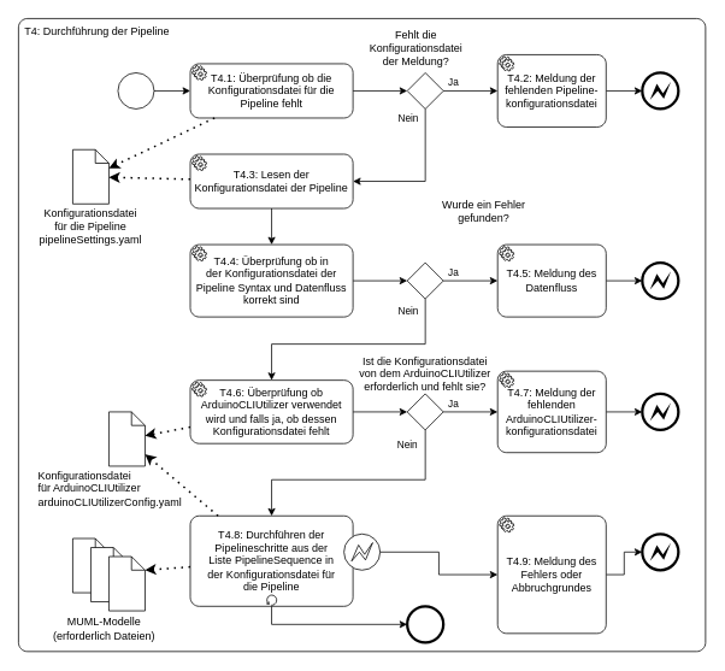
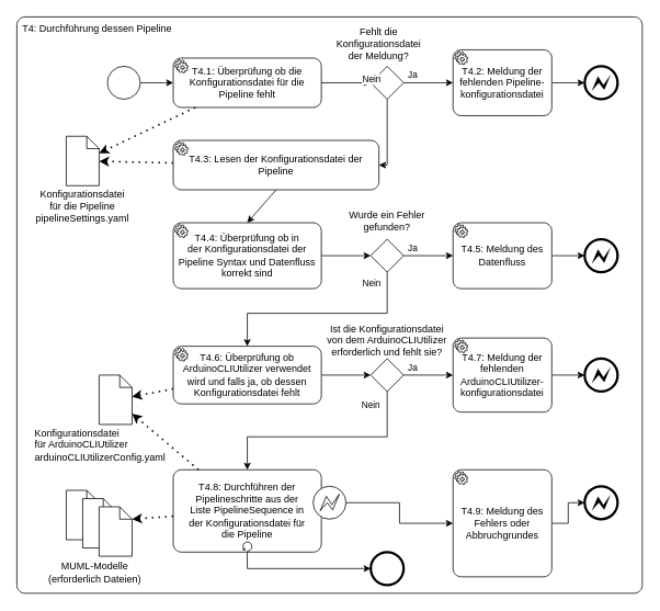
  <mxCell id="0" />
  <mxCell id="1" parent="0" />
- <mxCell id="2" value="T4: Durchführung der Pipeline" style="points=[[0.25,0,0],[0.5,0,0],[0.75,0,0],[1,0.25,0],[1,0.5,0],[1,0.75,0],[0.75,1,0],[0.5,1,0],[0.25,1,0],[0,0.75,0],[0,0.5,0],[0,0.25,0]];shape=mxgraph.bpmn.task;whiteSpace=wrap;rectStyle=rounded;size=10;html=1;container=1;expand=0;collapsible=0;taskMarker=abstract;strokeColor=default;align=left;verticalAlign=top;spacingLeft=5;fontFamily=Helvetica;fontSize=12;fontColor=default;fillColor=default;" parent="1" vertex="1"><mxGeometry x="20" y="20" width="760" height="700" as="geometry" /></mxCell>
+ <mxCell id="2" value="T4: Durchführung dessen Pipeline" style="points=[[0.25,0,0],[0.5,0,0],[0.75,0,0],[1,0.25,0],[1,0.5,0],[1,0.75,0],[0.75,1,0],[0.5,1,0],[0.25,1,0],[0,0.75,0],[0,0.5,0],[0,0.25,0]];shape=mxgraph.bpmn.task;whiteSpace=wrap;rectStyle=rounded;size=10;html=1;container=1;expand=0;collapsible=0;taskMarker=abstract;strokeColor=default;align=left;verticalAlign=top;spacingLeft=5;fontFamily=Helvetica;fontSize=12;fontColor=default;fillColor=default;" parent="1" vertex="1"><mxGeometry x="20" y="20" width="760" height="700" as="geometry" /></mxCell>
  <mxCell id="3" style="edgeStyle=orthogonalEdgeStyle;rounded=0;orthogonalLoop=1;jettySize=auto;html=1;" parent="1" source="4" target="6" edge="1"><mxGeometry relative="1" as="geometry" /></mxCell>
  <mxCell id="4" value="" style="points=[[0.145,0.145,0],[0.5,0,0],[0.855,0.145,0],[1,0.5,0],[0.855,0.855,0],[0.5,1,0],[0.145,0.855,0],[0,0.5,0]];shape=mxgraph.bpmn.event;html=1;verticalLabelPosition=bottom;labelBackgroundColor=#ffffff;verticalAlign=top;align=center;perimeter=ellipsePerimeter;outlineConnect=0;aspect=fixed;outline=standard;symbol=general;" parent="1" vertex="1"><mxGeometry x="130" y="80" width="40" height="40" as="geometry" /></mxCell>
  <mxCell id="5" style="edgeStyle=orthogonalEdgeStyle;rounded=0;orthogonalLoop=1;jettySize=auto;html=1;" parent="1" source="6" target="7" edge="1"><mxGeometry relative="1" as="geometry" /></mxCell>
  <mxCell id="6" value="T4.1: Überprüfung ob die Konfigurationsdatei für die Pipeline fehlt" style="points=[[0.25,0,0],[0.5,0,0],[0.75,0,0],[1,0.25,0],[1,0.5,0],[1,0.75,0],[0.75,1,0],[0.5,1,0],[0.25,1,0],[0,0.75,0],[0,0.5,0],[0,0.25,0]];shape=mxgraph.bpmn.task;whiteSpace=wrap;rectStyle=rounded;size=10;html=1;container=1;expand=0;collapsible=0;taskMarker=service;" parent="1" vertex="1"><mxGeometry x="210" y="70" width="180" height="60" as="geometry" /></mxCell>
  <mxCell id="7" value="" style="points=[[0.25,0.25,0],[0.5,0,0],[0.75,0.25,0],[1,0.5,0],[0.75,0.75,0],[0.5,1,0],[0.25,0.75,0],[0,0.5,0]];shape=mxgraph.bpmn.gateway2;html=1;verticalLabelPosition=bottom;labelBackgroundColor=#ffffff;verticalAlign=top;align=center;perimeter=rhombusPerimeter;outlineConnect=0;outline=none;symbol=none;" parent="1" vertex="1"><mxGeometry x="450" y="80" width="40" height="40" as="geometry" /></mxCell>
  <mxCell id="8" value="" style="points=[[0.145,0.145,0],[0.5,0,0],[0.855,0.145,0],[1,0.5,0],[0.855,0.855,0],[0.5,1,0],[0.145,0.855,0],[0,0.5,0]];shape=mxgraph.bpmn.event;html=1;verticalLabelPosition=bottom;labelBackgroundColor=#ffffff;verticalAlign=top;align=center;perimeter=ellipsePerimeter;outlineConnect=0;aspect=fixed;outline=end;symbol=error;" parent="1" vertex="1"><mxGeometry x="710" y="80" width="40" height="40" as="geometry" /></mxCell>
  <mxCell id="9" value="Fehlt die Konfigurationsdatei der Meldung?" style="text;html=1;align=center;verticalAlign=middle;whiteSpace=wrap;rounded=0;" parent="1" vertex="1"><mxGeometry x="400" y="30" width="120" height="45" as="geometry" /></mxCell>
  <mxCell id="10" style="edgeStyle=orthogonalEdgeStyle;rounded=0;orthogonalLoop=1;jettySize=auto;html=1;" parent="1" source="11" target="8" edge="1"><mxGeometry relative="1" as="geometry" /></mxCell>
  <mxCell id="11" value="T4.2: Meldung der fehlenden Pipeline-konfigurationsdatei" style="points=[[0.25,0,0],[0.5,0,0],[0.75,0,0],[1,0.25,0],[1,0.5,0],[1,0.75,0],[0.75,1,0],[0.5,1,0],[0.25,1,0],[0,0.75,0],[0,0.5,0],[0,0.25,0]];shape=mxgraph.bpmn.task;whiteSpace=wrap;rectStyle=rounded;size=10;html=1;container=1;expand=0;collapsible=0;taskMarker=service;" parent="1" vertex="1"><mxGeometry x="550" y="60" width="120" height="80" as="geometry" /></mxCell>
  <mxCell id="12" value="" style="endArrow=classic;html=1;rounded=0;" parent="1" source="7" target="11" edge="1"><mxGeometry relative="1" as="geometry"><mxPoint x="332.25" y="210" as="sourcePoint" /><mxPoint x="421.25" y="210" as="targetPoint" /></mxGeometry></mxCell>
  <mxCell id="13" value="Ja" style="edgeLabel;resizable=0;html=1;;align=center;verticalAlign=middle;" parent="12" connectable="0" vertex="1"><mxGeometry relative="1" as="geometry"><mxPoint x="-20" y="-10" as="offset" /></mxGeometry></mxCell>
  <mxCell id="14" value="" style="points=[[0.145,0.145,0],[0.5,0,0],[0.855,0.145,0],[1,0.5,0],[0.855,0.855,0],[0.5,1,0],[0.145,0.855,0],[0,0.5,0]];shape=mxgraph.bpmn.event;html=1;verticalLabelPosition=bottom;labelBackgroundColor=#ffffff;verticalAlign=top;align=center;perimeter=ellipsePerimeter;outlineConnect=0;aspect=fixed;outline=end;symbol=error;" parent="1" vertex="1"><mxGeometry x="710" y="435" width="40" height="40" as="geometry" /></mxCell>
  <mxCell id="15" value="Ist die Konfigurationsdatei von dem ArduinoCLIUtilizer erforderlich und fehlt sie?" style="text;html=1;align=center;verticalAlign=middle;whiteSpace=wrap;rounded=0;" parent="1" vertex="1"><mxGeometry x="395" y="390" width="150" height="45" as="geometry" /></mxCell>
  <mxCell id="16" style="edgeStyle=orthogonalEdgeStyle;rounded=0;orthogonalLoop=1;jettySize=auto;html=1;" parent="1" source="17" target="14" edge="1"><mxGeometry relative="1" as="geometry" /></mxCell>
  <mxCell id="17" value="T4.7: Meldung der fehlenden ArduinoCLIUtilizer-konfigurationsdatei" style="points=[[0.25,0,0],[0.5,0,0],[0.75,0,0],[1,0.25,0],[1,0.5,0],[1,0.75,0],[0.75,1,0],[0.5,1,0],[0.25,1,0],[0,0.75,0],[0,0.5,0],[0,0.25,0]];shape=mxgraph.bpmn.task;whiteSpace=wrap;rectStyle=rounded;size=10;html=1;container=1;expand=0;collapsible=0;taskMarker=service;" parent="1" vertex="1"><mxGeometry x="550" y="410" width="120" height="90" as="geometry" /></mxCell>
  <mxCell id="18" value="T4.8: Durchführen der Pipelineschritte aus der&lt;br&gt;Liste PipelineSequence in&lt;br&gt;der Konfigurationsdatei für&lt;br&gt;die Pipeline" style="points=[[0.25,0,0],[0.5,0,0],[0.75,0,0],[1,0.25,0],[1,0.5,0],[1,0.75,0],[0.75,1,0],[0.5,1,0],[0.25,1,0],[0,0.75,0],[0,0.5,0],[0,0.25,0]];shape=mxgraph.bpmn.task;whiteSpace=wrap;rectStyle=rounded;size=10;html=1;container=1;expand=0;collapsible=0;taskMarker=abstract;isLoopStandard=1;" parent="1" vertex="1"><mxGeometry x="210" y="570" width="180" height="100" as="geometry" /></mxCell>
  <mxCell id="19" style="edgeStyle=orthogonalEdgeStyle;rounded=0;orthogonalLoop=1;jettySize=auto;html=1;" parent="1" source="20" target="34" edge="1"><mxGeometry relative="1" as="geometry" /></mxCell>
  <mxCell id="20" value="T4.4: Überprüfung ob in&lt;br&gt;der Konfigurationsdatei der Pipeline Syntax und Datenfluss korrekt sind" style="points=[[0.25,0,0],[0.5,0,0],[0.75,0,0],[1,0.25,0],[1,0.5,0],[1,0.75,0],[0.75,1,0],[0.5,1,0],[0.25,1,0],[0,0.75,0],[0,0.5,0],[0,0.25,0]];shape=mxgraph.bpmn.task;whiteSpace=wrap;rectStyle=rounded;size=10;html=1;container=1;expand=0;collapsible=0;taskMarker=service;" parent="1" vertex="1"><mxGeometry x="210" y="270" width="180" height="80" as="geometry" /></mxCell>
  <mxCell id="21" value="" style="points=[[0.145,0.145,0],[0.5,0,0],[0.855,0.145,0],[1,0.5,0],[0.855,0.855,0],[0.5,1,0],[0.145,0.855,0],[0,0.5,0]];shape=mxgraph.bpmn.event;html=1;verticalLabelPosition=bottom;labelBackgroundColor=#ffffff;verticalAlign=top;align=center;perimeter=ellipsePerimeter;outlineConnect=0;aspect=fixed;outline=end;symbol=error;" parent="1" vertex="1"><mxGeometry x="710" y="290" width="40" height="40" as="geometry" /></mxCell>
- <mxCell id="22" value="Wurde ein Fehler gefunden?" style="text;html=1;align=center;verticalAlign=middle;whiteSpace=wrap;rounded=0;" parent="1" vertex="1"><mxGeometry x="475" y="215" width="120" height="35" as="geometry" /></mxCell>
+ <mxCell id="22" value="Wurde ein Fehler gefunden?" style="text;html=1;align=center;verticalAlign=middle;whiteSpace=wrap;rounded=0;" parent="1" vertex="1"><mxGeometry x="410" y="250" width="120" height="35" as="geometry" /></mxCell>
  <mxCell id="23" style="edgeStyle=orthogonalEdgeStyle;rounded=0;orthogonalLoop=1;jettySize=auto;html=1;" parent="1" source="24" target="21" edge="1"><mxGeometry relative="1" as="geometry" /></mxCell>
  <mxCell id="24" value="T4.5: Meldung des Datenfluss" style="points=[[0.25,0,0],[0.5,0,0],[0.75,0,0],[1,0.25,0],[1,0.5,0],[1,0.75,0],[0.75,1,0],[0.5,1,0],[0.25,1,0],[0,0.75,0],[0,0.5,0],[0,0.25,0]];shape=mxgraph.bpmn.task;whiteSpace=wrap;rectStyle=rounded;size=10;html=1;container=1;expand=0;collapsible=0;taskMarker=service;" parent="1" vertex="1"><mxGeometry x="550" y="270" width="120" height="80" as="geometry" /></mxCell>
  <mxCell id="25" value="" style="points=[[0.145,0.145,0],[0.5,0,0],[0.855,0.145,0],[1,0.5,0],[0.855,0.855,0],[0.5,1,0],[0.145,0.855,0],[0,0.5,0]];shape=mxgraph.bpmn.event;html=1;verticalLabelPosition=bottom;labelBackgroundColor=#ffffff;verticalAlign=top;align=center;perimeter=ellipsePerimeter;outlineConnect=0;aspect=fixed;outline=end;symbol=error;" parent="1" vertex="1"><mxGeometry x="710" y="590" width="40" height="40" as="geometry" /></mxCell>
  <mxCell id="26" style="edgeStyle=orthogonalEdgeStyle;rounded=0;orthogonalLoop=1;jettySize=auto;html=1;" parent="1" source="27" target="25" edge="1"><mxGeometry relative="1" as="geometry" /></mxCell>
  <mxCell id="27" value="T4.9: Meldung des Fehlers oder Abbruchgrundes" style="points=[[0.25,0,0],[0.5,0,0],[0.75,0,0],[1,0.25,0],[1,0.5,0],[1,0.75,0],[0.75,1,0],[0.5,1,0],[0.25,1,0],[0,0.75,0],[0,0.5,0],[0,0.25,0]];shape=mxgraph.bpmn.task;whiteSpace=wrap;rectStyle=rounded;size=10;html=1;container=1;expand=0;collapsible=0;taskMarker=service;" parent="1" vertex="1"><mxGeometry x="550" y="570" width="120" height="130" as="geometry" /></mxCell>
  <mxCell id="28" value="" style="points=[[0.145,0.145,0],[0.5,0,0],[0.855,0.145,0],[1,0.5,0],[0.855,0.855,0],[0.5,1,0],[0.145,0.855,0],[0,0.5,0]];shape=mxgraph.bpmn.event;html=1;verticalLabelPosition=bottom;labelBackgroundColor=#ffffff;verticalAlign=top;align=center;perimeter=ellipsePerimeter;outlineConnect=0;aspect=fixed;outline=end;symbol=terminate2;" parent="1" vertex="1"><mxGeometry x="450" y="670" width="40" height="40" as="geometry" /></mxCell>
  <mxCell id="29" value="" style="endArrow=classic;html=1;rounded=0;entryX=1;entryY=0.5;entryDx=0;entryDy=0;entryPerimeter=0;" parent="1" source="7" target="42" edge="1"><mxGeometry relative="1" as="geometry"><mxPoint x="480" y="110" as="sourcePoint" /><mxPoint x="320" y="160" as="targetPoint" /><Array as="points"><mxPoint x="470" y="200" /></Array></mxGeometry></mxCell>
  <mxCell id="30" value="Nein" style="edgeLabel;resizable=0;html=1;;align=center;verticalAlign=middle;" parent="29" connectable="0" vertex="1"><mxGeometry relative="1" as="geometry"><mxPoint x="-20" y="-70" as="offset" /></mxGeometry></mxCell>
  <mxCell id="31" value="" style="points=[[0.25,0.25,0],[0.5,0,0],[0.75,0.25,0],[1,0.5,0],[0.75,0.75,0],[0.5,1,0],[0.25,0.75,0],[0,0.5,0]];shape=mxgraph.bpmn.gateway2;html=1;verticalLabelPosition=bottom;labelBackgroundColor=#ffffff;verticalAlign=top;align=center;perimeter=rhombusPerimeter;outlineConnect=0;outline=none;symbol=none;" parent="1" vertex="1"><mxGeometry x="450" y="435" width="40" height="40" as="geometry" /></mxCell>
  <mxCell id="32" value="" style="endArrow=classic;html=1;rounded=0;" parent="1" source="31" target="17" edge="1"><mxGeometry relative="1" as="geometry"><mxPoint x="332.25" y="560" as="sourcePoint" /><mxPoint x="550" y="450" as="targetPoint" /></mxGeometry></mxCell>
  <mxCell id="33" value="Ja" style="edgeLabel;resizable=0;html=1;;align=center;verticalAlign=middle;" parent="32" connectable="0" vertex="1"><mxGeometry relative="1" as="geometry"><mxPoint x="-20" y="-10" as="offset" /></mxGeometry></mxCell>
  <mxCell id="34" value="" style="points=[[0.25,0.25,0],[0.5,0,0],[0.75,0.25,0],[1,0.5,0],[0.75,0.75,0],[0.5,1,0],[0.25,0.75,0],[0,0.5,0]];shape=mxgraph.bpmn.gateway2;html=1;verticalLabelPosition=bottom;labelBackgroundColor=#ffffff;verticalAlign=top;align=center;perimeter=rhombusPerimeter;outlineConnect=0;outline=none;symbol=none;" parent="1" vertex="1"><mxGeometry x="450" y="290" width="40" height="40" as="geometry" /></mxCell>
  <mxCell id="35" value="" style="endArrow=classic;html=1;rounded=0;" parent="1" source="34" edge="1"><mxGeometry relative="1" as="geometry"><mxPoint x="332.25" y="425" as="sourcePoint" /><mxPoint x="550" y="310" as="targetPoint" /></mxGeometry></mxCell>
  <mxCell id="36" value="Ja" style="edgeLabel;resizable=0;html=1;;align=center;verticalAlign=middle;" parent="35" connectable="0" vertex="1"><mxGeometry relative="1" as="geometry"><mxPoint x="-20" y="-10" as="offset" /></mxGeometry></mxCell>
  <mxCell id="37" value="" style="endArrow=classic;html=1;rounded=0;entryX=0.5;entryY=0;entryDx=0;entryDy=0;entryPerimeter=0;" parent="1" source="34" edge="1"><mxGeometry relative="1" as="geometry"><mxPoint x="480" y="345" as="sourcePoint" /><mxPoint x="300" y="420" as="targetPoint" /><Array as="points"><mxPoint x="470" y="380" /><mxPoint x="300" y="380" /></Array></mxGeometry></mxCell>
  <mxCell id="38" value="Nein" style="edgeLabel;resizable=0;html=1;;align=center;verticalAlign=middle;" parent="37" connectable="0" vertex="1"><mxGeometry relative="1" as="geometry"><mxPoint x="60" y="-37" as="offset" /></mxGeometry></mxCell>
  <mxCell id="39" value="" style="points=[[0.145,0.145,0],[0.5,0,0],[0.855,0.145,0],[1,0.5,0],[0.855,0.855,0],[0.5,1,0],[0.145,0.855,0],[0,0.5,0]];shape=mxgraph.bpmn.event;html=1;verticalLabelPosition=bottom;labelBackgroundColor=#ffffff;verticalAlign=top;align=center;perimeter=ellipsePerimeter;outlineConnect=0;aspect=fixed;outline=eventInt;symbol=error;" parent="1" vertex="1"><mxGeometry x="380" y="590" width="40" height="40" as="geometry" /></mxCell>
  <mxCell id="40" style="edgeStyle=orthogonalEdgeStyle;rounded=0;orthogonalLoop=1;jettySize=auto;html=1;exitX=0.5;exitY=1;exitDx=0;exitDy=0;exitPerimeter=0;entryX=0;entryY=0.5;entryDx=0;entryDy=0;entryPerimeter=0;" parent="1" source="18" target="28" edge="1"><mxGeometry relative="1" as="geometry" /></mxCell>
  <mxCell id="41" style="edgeStyle=orthogonalEdgeStyle;rounded=0;orthogonalLoop=1;jettySize=auto;html=1;exitX=1;exitY=0.5;exitDx=0;exitDy=0;exitPerimeter=0;entryX=0;entryY=0.5;entryDx=0;entryDy=0;entryPerimeter=0;" parent="1" source="39" target="27" edge="1"><mxGeometry relative="1" as="geometry" /></mxCell>
- <mxCell id="42" value="T4.3: Lesen der Konfigurationsdatei der Pipeline" style="points=[[0.25,0,0],[0.5,0,0],[0.75,0,0],[1,0.25,0],[1,0.5,0],[1,0.75,0],[0.75,1,0],[0.5,1,0],[0.25,1,0],[0,0.75,0],[0,0.5,0],[0,0.25,0]];shape=mxgraph.bpmn.task;whiteSpace=wrap;rectStyle=rounded;size=10;html=1;container=1;expand=0;collapsible=0;taskMarker=service;" parent="1" vertex="1"><mxGeometry x="210" y="170" width="180" height="60" as="geometry" /></mxCell>
+ <mxCell id="42" value="T4.3: Lesen der Konfigurationsdatei der Pipeline" style="points=[[0.25,0,0],[0.5,0,0],[0.75,0,0],[1,0.25,0],[1,0.5,0],[1,0.75,0],[0.75,1,0],[0.5,1,0],[0.25,1,0],[0,0.75,0],[0,0.5,0],[0,0.25,0]];shape=mxgraph.bpmn.task;whiteSpace=wrap;rectStyle=rounded;size=10;html=1;container=1;expand=0;collapsible=0;taskMarker=service;" parent="1" vertex="1"><mxGeometry x="210" y="170" width="250" height="60" as="geometry" /></mxCell>
  <mxCell id="43" style="edgeStyle=orthogonalEdgeStyle;rounded=0;orthogonalLoop=1;jettySize=auto;html=1;" parent="1" source="44" target="31" edge="1"><mxGeometry relative="1" as="geometry" /></mxCell>
  <mxCell id="44" value="T4.6: Überprüfung ob ArduinoCLIUtilizer verwendet wird und falls ja, ob dessen Konfigurationsdatei fehlt" style="points=[[0.25,0,0],[0.5,0,0],[0.75,0,0],[1,0.25,0],[1,0.5,0],[1,0.75,0],[0.75,1,0],[0.5,1,0],[0.25,1,0],[0,0.75,0],[0,0.5,0],[0,0.25,0]];shape=mxgraph.bpmn.task;whiteSpace=wrap;rectStyle=rounded;size=10;html=1;container=1;expand=0;collapsible=0;taskMarker=service;" parent="1" vertex="1"><mxGeometry x="210" y="420" width="180" height="70" as="geometry" /></mxCell>
  <mxCell id="45" value="" style="endArrow=classic;html=1;rounded=0;entryX=0.5;entryY=0;entryDx=0;entryDy=0;entryPerimeter=0;exitX=0.5;exitY=1;exitDx=0;exitDy=0;exitPerimeter=0;" parent="1" source="31" edge="1"><mxGeometry relative="1" as="geometry"><mxPoint x="470" y="450" as="sourcePoint" /><mxPoint x="300" y="570" as="targetPoint" /><Array as="points"><mxPoint x="470" y="530" /><mxPoint x="300" y="530" /></Array></mxGeometry></mxCell>
  <mxCell id="46" value="Nein" style="edgeLabel;resizable=0;html=1;;align=center;verticalAlign=middle;" parent="45" connectable="0" vertex="1"><mxGeometry relative="1" as="geometry"><mxPoint x="57" y="-40" as="offset" /></mxGeometry></mxCell>
  <mxCell id="47" value="" style="shape=mxgraph.bpmn.data;labelPosition=center;verticalLabelPosition=bottom;align=center;verticalAlign=top;size=15;html=1;" parent="1" vertex="1"><mxGeometry x="120" y="455" width="40" height="60" as="geometry" /></mxCell>
  <mxCell id="48" value="&lt;div&gt;Konfigurationsdatei&lt;br&gt;für ArduinoCLIUtilizer&lt;/div&gt;arduinoCLIUtilizerConfig.yaml" style="text;html=1;align=left;verticalAlign=middle;whiteSpace=wrap;rounded=0;" parent="1" vertex="1"><mxGeometry x="40" y="515" width="160" height="50" as="geometry" /></mxCell>
  <mxCell id="49" value="" style="endArrow=classic;dashed=1;html=1;dashPattern=1 3;strokeWidth=2;rounded=0;endFill=1;" parent="1" source="44" target="47" edge="1"><mxGeometry width="50" height="50" relative="1" as="geometry"><mxPoint x="-1020" y="493" as="sourcePoint" /><mxPoint x="-720" y="593" as="targetPoint" /></mxGeometry></mxCell>
  <mxCell id="50" value="" style="shape=mxgraph.bpmn.data;labelPosition=center;verticalLabelPosition=bottom;align=center;verticalAlign=top;size=15;html=1;" parent="1" vertex="1"><mxGeometry x="80" y="165" width="40" height="60" as="geometry" /></mxCell>
  <mxCell id="51" value="&lt;div&gt;Konfigurationsdatei für die Pipeline&lt;/div&gt;pipelineSettings.yaml" style="text;html=1;align=center;verticalAlign=middle;whiteSpace=wrap;rounded=0;" parent="1" vertex="1"><mxGeometry x="40" y="225" width="120" height="50" as="geometry" /></mxCell>
  <mxCell id="52" value="" style="endArrow=classic;dashed=1;html=1;dashPattern=1 3;strokeWidth=2;rounded=0;endFill=1;" parent="1" source="6" target="50" edge="1"><mxGeometry width="50" height="50" relative="1" as="geometry"><mxPoint x="220" y="329" as="sourcePoint" /><mxPoint x="170" y="337" as="targetPoint" /></mxGeometry></mxCell>
  <mxCell id="53" value="" style="endArrow=classic;dashed=1;html=1;dashPattern=1 3;strokeWidth=2;rounded=0;endFill=1;" parent="1" source="42" target="50" edge="1"><mxGeometry width="50" height="50" relative="1" as="geometry"><mxPoint x="234" y="140" as="sourcePoint" /><mxPoint x="90" y="197" as="targetPoint" /></mxGeometry></mxCell>
  <mxCell id="54" value="" style="shape=mxgraph.bpmn.data;labelPosition=center;verticalLabelPosition=bottom;align=center;verticalAlign=top;size=15;html=1;" parent="1" vertex="1"><mxGeometry x="80" y="595" width="40" height="60" as="geometry" /></mxCell>
  <mxCell id="55" value="MUML-Modelle&lt;div&gt;(erforderlich Dateien)&lt;/div&gt;" style="text;html=1;align=center;verticalAlign=middle;whiteSpace=wrap;rounded=0;" parent="1" vertex="1"><mxGeometry x="50" y="680" width="130" height="30" as="geometry" /></mxCell>
  <mxCell id="56" value="" style="shape=mxgraph.bpmn.data;labelPosition=center;verticalLabelPosition=bottom;align=center;verticalAlign=top;size=15;html=1;" parent="1" vertex="1"><mxGeometry x="100" y="605" width="40" height="60" as="geometry" /></mxCell>
  <mxCell id="57" value="" style="shape=mxgraph.bpmn.data;labelPosition=center;verticalLabelPosition=bottom;align=center;verticalAlign=top;size=15;html=1;" parent="1" vertex="1"><mxGeometry x="120" y="615" width="40" height="60" as="geometry" /></mxCell>
  <mxCell id="58" value="" style="endArrow=classic;dashed=1;html=1;dashPattern=1 3;strokeWidth=2;rounded=0;endFill=1;entryX=0;entryY=0;entryDx=40;entryDy=15;entryPerimeter=0;" parent="1" source="18" target="57" edge="1"><mxGeometry width="50" height="50" relative="1" as="geometry"><mxPoint x="40" y="631" as="sourcePoint" /><mxPoint x="140" y="766" as="targetPoint" /></mxGeometry></mxCell>
  <mxCell id="59" value="" style="endArrow=classic;dashed=1;html=1;dashPattern=1 3;strokeWidth=2;rounded=0;endFill=1;" parent="1" source="18" target="47" edge="1"><mxGeometry width="50" height="50" relative="1" as="geometry"><mxPoint x="220" y="636" as="sourcePoint" /><mxPoint x="170" y="640" as="targetPoint" /></mxGeometry></mxCell>
  <mxCell id="60" value="" style="endArrow=classic;html=1;rounded=0;exitX=0.5;exitY=1;exitDx=0;exitDy=0;exitPerimeter=0;" parent="1" source="42" edge="1"><mxGeometry width="50" height="50" relative="1" as="geometry"><mxPoint x="560" y="370" as="sourcePoint" /><mxPoint x="300" y="270" as="targetPoint" /></mxGeometry></mxCell>
